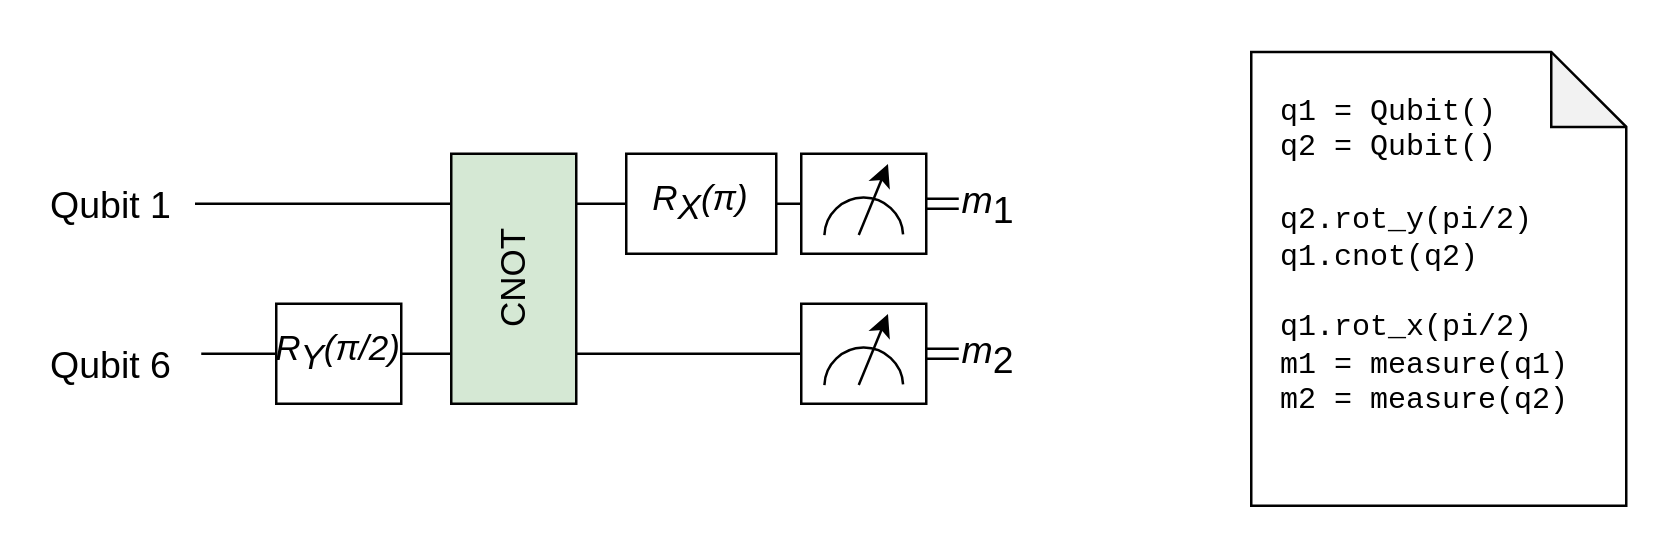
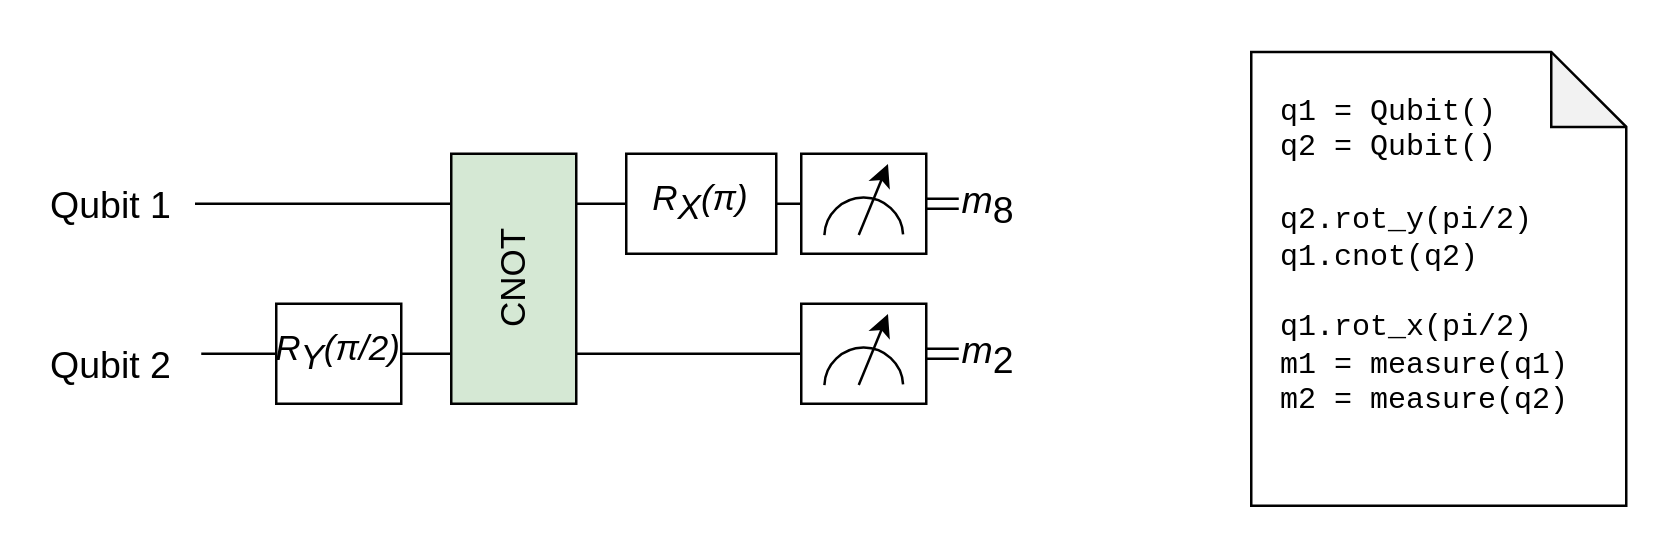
  <mxCell id="0" />
  <mxCell id="1" parent="0" />
  <mxCell id="2" value="" style="endArrow=none;html=1;exitX=1;exitY=0.5;exitDx=0;exitDy=0;shadow=0;fontFamily=DejaVu Sans;fontSize=15;entryX=0;entryY=0.5;entryDx=0;entryDy=0;" parent="1" target="20" edge="1"><mxGeometry width="50" height="50" relative="1" as="geometry"><mxPoint x="77.5" y="81" as="sourcePoint" /><mxPoint x="380" y="81" as="targetPoint" /></mxGeometry></mxCell>
  <mxCell id="3" value="" style="endArrow=none;html=1;shadow=0;fontFamily=DejaVu Sans;fontSize=15;entryX=0;entryY=0.5;entryDx=0;entryDy=0;" parent="1" target="10" edge="1"><mxGeometry width="50" height="50" relative="1" as="geometry"><mxPoint x="80" y="141" as="sourcePoint" /><mxPoint x="200" y="146" as="targetPoint" /></mxGeometry></mxCell>
  <mxCell id="4" value="&lt;i style=&quot;font-size: 15px;&quot;&gt;m&lt;/i&gt;&lt;sub style=&quot;font-size: 15px;&quot;&gt;2&lt;/sub&gt;" style="text;html=1;strokeColor=none;fillColor=none;align=center;verticalAlign=middle;whiteSpace=wrap;rounded=0;fontFamily=Helvetica;fontSize=15;spacing=0;shadow=0;" parent="1" vertex="1"><mxGeometry x="385" width="20" height="20" as="geometry" y="131" /></mxCell>
- <mxCell id="5" value="Qubit 6" style="text;html=1;strokeColor=none;fillColor=none;align=left;verticalAlign=middle;whiteSpace=wrap;rounded=0;fontFamily=Helvetica;fontSize=15;spacing=0;shadow=0;" parent="1" vertex="1"><mxGeometry x="20" y="135.25" width="50" height="20" as="geometry" /></mxCell>
+ <mxCell id="5" value="Qubit 2" style="text;html=1;strokeColor=none;fillColor=none;align=left;verticalAlign=middle;whiteSpace=wrap;rounded=0;fontFamily=Helvetica;fontSize=15;spacing=0;shadow=0;" parent="1" vertex="1"><mxGeometry x="20" y="135.25" width="50" height="20" as="geometry" /></mxCell>
  <mxCell id="6" value="Qubit 1" style="text;html=1;strokeColor=none;fillColor=none;align=left;verticalAlign=middle;whiteSpace=wrap;rounded=0;fontFamily=Helvetica;fontSize=15;spacing=0;shadow=0;" parent="1" vertex="1"><mxGeometry x="20" y="71" width="50" height="20" as="geometry" /></mxCell>
  <mxCell id="7" value="" style="group;shadow=0;fontFamily=DejaVu Sans;fontSize=15;" parent="1" vertex="1" connectable="0"><mxGeometry x="320" y="121" width="55" height="48.5" as="geometry" /></mxCell>
  <mxCell id="8" value="" style="group;shadow=0;fontFamily=DejaVu Sans;fontSize=15;" parent="7" vertex="1" connectable="0"><mxGeometry width="50" height="48.5" as="geometry" /></mxCell>
  <mxCell id="9" value="" style="group;shadow=0;fontFamily=DejaVu Sans;fontSize=15;" parent="8" vertex="1" connectable="0"><mxGeometry width="50" height="48.5" as="geometry" /></mxCell>
  <mxCell id="10" value="" style="rounded=0;whiteSpace=wrap;html=1;strokeWidth=1;fontFamily=DejaVu Sans;fontSize=15;align=center;spacing=0;horizontal=1;shadow=0;" parent="9" vertex="1"><mxGeometry width="50" height="40" as="geometry" /></mxCell>
  <mxCell id="11" value="" style="verticalLabelPosition=bottom;verticalAlign=top;html=1;shape=mxgraph.basic.arc;startAngle=0.755;endAngle=0.242;shadow=0;fontFamily=DejaVu Sans;fontSize=15;" parent="9" vertex="1"><mxGeometry x="9.25" y="17.543" width="31.5" height="30.957" as="geometry" /></mxCell>
  <mxCell id="12" value="" style="endArrow=classic;html=1;shadow=0;fontFamily=DejaVu Sans;fontSize=15;" parent="9" edge="1"><mxGeometry width="50" height="50" relative="1" as="geometry"><mxPoint x="23.0" y="32.505" as="sourcePoint" /><mxPoint x="34.7" y="4.128" as="targetPoint" /></mxGeometry></mxCell>
  <mxCell id="13" value="&lt;i style=&quot;font-size: 14px;&quot;&gt;R&lt;sub style=&quot;font-size: 14px;&quot;&gt;Y&lt;/sub&gt;(&lt;/i&gt;&lt;i style=&quot;font-size: 14px;&quot;&gt;π/2&lt;/i&gt;&lt;i style=&quot;font-size: 14px;&quot;&gt;)&lt;/i&gt;" style="rounded=0;whiteSpace=wrap;html=1;strokeWidth=1;fontFamily=Helvetica;fontSize=14;align=center;spacing=0;horizontal=1;shadow=0;" parent="1" vertex="1"><mxGeometry x="110" y="121" width="50" height="40" as="geometry" /></mxCell>
  <mxCell id="14" value="&lt;i style=&quot;font-size: 14px;&quot;&gt;R&lt;sub style=&quot;font-size: 14px;&quot;&gt;X&lt;/sub&gt;(π)&lt;/i&gt;" style="rounded=0;whiteSpace=wrap;html=1;strokeWidth=1;fontFamily=Helvetica;fontSize=14;align=center;spacing=0;horizontal=1;shadow=0;" parent="1" vertex="1"><mxGeometry x="250" y="61" width="60" height="40" as="geometry" /></mxCell>
  <mxCell id="15" value="" style="endArrow=none;html=1;exitX=1;exitY=0.5;exitDx=0;exitDy=0;shape=link;shadow=0;fontFamily=DejaVu Sans;fontSize=15;" parent="1" source="10" edge="1"><mxGeometry width="50" height="50" relative="1" as="geometry"><mxPoint x="357.5" y="146" as="sourcePoint" /><mxPoint x="383" y="141" as="targetPoint" /></mxGeometry></mxCell>
  <mxCell id="16" value="CNOT" style="rounded=0;whiteSpace=wrap;html=1;strokeWidth=1;fontFamily=Helvetica;fontSize=14;align=center;spacing=0;horizontal=0;shadow=0;fillColor=#d5e8d4;" parent="1" vertex="1"><mxGeometry x="180" y="61" width="50" height="100" as="geometry" /></mxCell>
  <mxCell id="17" value="" style="group;shadow=0;fontFamily=DejaVu Sans;fontSize=15;" parent="1" vertex="1" connectable="0"><mxGeometry x="320" y="61" width="55" height="48.5" as="geometry" /></mxCell>
  <mxCell id="18" value="" style="group;shadow=0;fontFamily=DejaVu Sans;fontSize=15;" parent="17" vertex="1" connectable="0"><mxGeometry width="50" height="48.5" as="geometry" /></mxCell>
  <mxCell id="19" value="" style="group;shadow=0;fontFamily=DejaVu Sans;fontSize=15;" parent="18" vertex="1" connectable="0"><mxGeometry width="50" height="48.5" as="geometry" /></mxCell>
  <mxCell id="20" value="" style="rounded=0;whiteSpace=wrap;html=1;strokeWidth=1;fontFamily=DejaVu Sans;fontSize=15;align=center;spacing=0;horizontal=1;shadow=0;" parent="19" vertex="1"><mxGeometry width="50" height="40" as="geometry" /></mxCell>
  <mxCell id="21" value="" style="verticalLabelPosition=bottom;verticalAlign=top;html=1;shape=mxgraph.basic.arc;startAngle=0.755;endAngle=0.242;shadow=0;fontFamily=DejaVu Sans;fontSize=15;" parent="19" vertex="1"><mxGeometry x="9.25" y="17.543" width="31.5" height="30.957" as="geometry" /></mxCell>
  <mxCell id="22" value="" style="endArrow=classic;html=1;shadow=0;fontFamily=DejaVu Sans;fontSize=15;" parent="19" edge="1"><mxGeometry width="50" height="50" relative="1" as="geometry"><mxPoint x="23.0" y="32.505" as="sourcePoint" /><mxPoint x="34.7" y="4.128" as="targetPoint" /></mxGeometry></mxCell>
- <mxCell id="23" value="&lt;i style=&quot;font-size: 15px;&quot;&gt;m&lt;/i&gt;&lt;sub style=&quot;font-size: 15px;&quot;&gt;1&lt;/sub&gt;" style="text;html=1;strokeColor=none;fillColor=none;align=center;verticalAlign=middle;whiteSpace=wrap;rounded=0;fontFamily=Helvetica;fontSize=15;spacing=0;shadow=0;" parent="1" vertex="1"><mxGeometry x="385" y="71" width="20" height="20" as="geometry" /></mxCell>
+ <mxCell id="23" value="&lt;i style=&quot;font-size: 15px;&quot;&gt;m&lt;/i&gt;&lt;sub style=&quot;font-size: 15px;&quot;&gt;8&lt;/sub&gt;" style="text;html=1;strokeColor=none;fillColor=none;align=center;verticalAlign=middle;whiteSpace=wrap;rounded=0;fontFamily=Helvetica;fontSize=15;spacing=0;shadow=0;" parent="1" vertex="1"><mxGeometry x="385" y="71" width="20" height="20" as="geometry" /></mxCell>
  <mxCell id="24" value="" style="endArrow=none;html=1;exitX=1;exitY=0.5;exitDx=0;exitDy=0;shape=link;shadow=0;fontFamily=DejaVu Sans;fontSize=15;" parent="1" edge="1"><mxGeometry width="50" height="50" relative="1" as="geometry"><mxPoint x="370" y="81" as="sourcePoint" /><mxPoint x="383" y="81" as="targetPoint" /></mxGeometry></mxCell>
  <mxCell id="25" value="" style="shape=note;whiteSpace=wrap;html=1;backgroundOutline=1;darkOpacity=0.05;" parent="1" vertex="1"><mxGeometry x="500" y="20.25" width="150" height="181.5" as="geometry" /></mxCell>
  <mxCell id="26" value="q1 = Qubit()&lt;div&gt;q2 = Qubit()&lt;/div&gt;&lt;div&gt;&lt;br&gt;&lt;/div&gt;&lt;div&gt;q2.rot_y(pi/2)&lt;/div&gt;&lt;div&gt;q1.cnot(q2)&lt;/div&gt;&lt;div&gt;&lt;br&gt;&lt;/div&gt;&lt;div&gt;q1.rot_x(pi/2)&lt;/div&gt;&lt;div&gt;m1 = measure(q1)&lt;/div&gt;&lt;div&gt;m2 = measure(q2)&lt;/div&gt;" style="text;html=1;align=left;verticalAlign=top;whiteSpace=wrap;rounded=0;fontFamily=Courier New;" parent="1" vertex="1"><mxGeometry x="510" y="31" width="140" height="130" as="geometry" /></mxCell>
